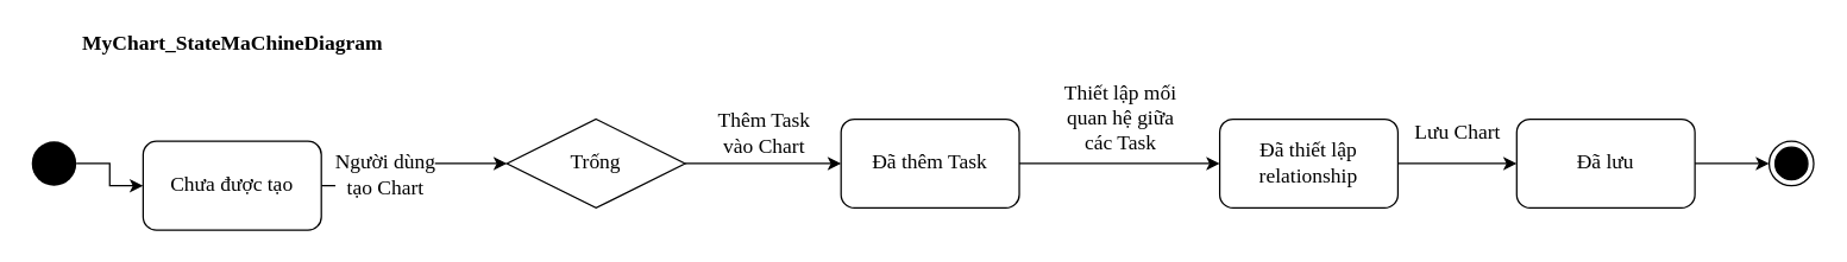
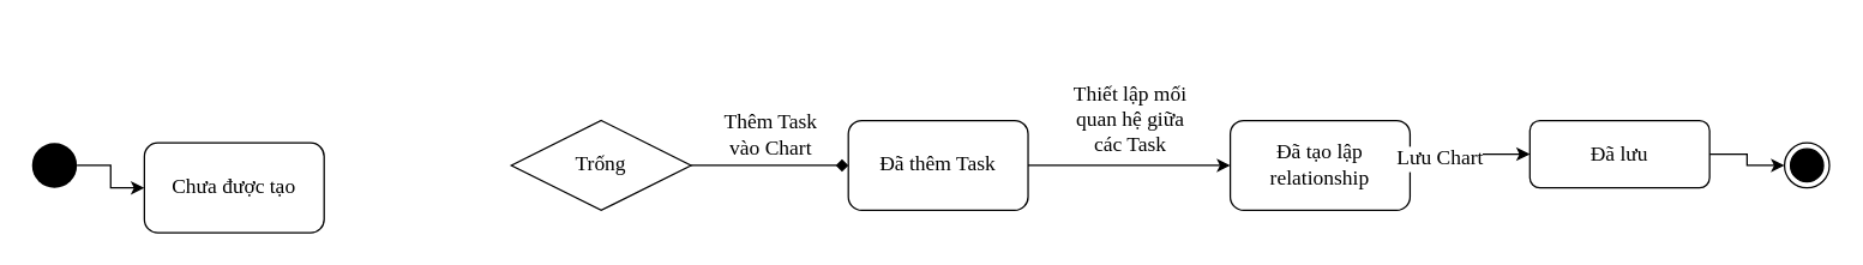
  <mxCell id="0" />
  <mxCell id="1" parent="0" />
- <mxCell id="2" value="Thêm Task&lt;br&gt;vào Chart" style="edgeStyle=orthogonalEdgeStyle;rounded=0;orthogonalLoop=1;jettySize=auto;html=1;exitX=1;exitY=0.5;exitDx=0;exitDy=0;fontSize=14;fontFamily=Verdana;" parent="1" source="8" target="3" edge="1"><mxGeometry y="20" relative="1" as="geometry"><mxPoint x="345" y="250" as="sourcePoint" /><mxPoint x="400" y="300" as="targetPoint" /><mxPoint as="offset" /></mxGeometry></mxCell>
+ <mxCell id="2" value="Thêm Task&lt;br&gt;vào Chart" style="edgeStyle=orthogonalEdgeStyle;rounded=0;orthogonalLoop=1;jettySize=auto;html=1;exitX=1;exitY=0.5;exitDx=0;exitDy=0;fontSize=14;fontFamily=Verdana;endArrow=diamond;" parent="1" source="8" target="3" edge="1"><mxGeometry y="20" relative="1" as="geometry"><mxPoint x="345" y="250" as="sourcePoint" /><mxPoint x="400" y="300" as="targetPoint" /><mxPoint as="offset" /></mxGeometry></mxCell>
  <mxCell id="3" value="Đã thêm Task" style="rounded=1;whiteSpace=wrap;html=1;fontSize=14;fontFamily=Verdana;" parent="1" vertex="1"><mxGeometry x="565" y="80" width="120" height="60" as="geometry" /></mxCell>
  <mxCell id="4" value="Thiết lập mối&lt;br&gt;quan hệ giữa&lt;br&gt;các Task" style="edgeStyle=orthogonalEdgeStyle;rounded=0;orthogonalLoop=1;jettySize=auto;html=1;exitX=1;exitY=0.5;exitDx=0;exitDy=0;fontSize=14;fontFamily=Verdana;" parent="1" source="3" target="5" edge="1"><mxGeometry y="30" relative="1" as="geometry"><mxPoint as="offset" /><mxPoint x="900" y="110" as="sourcePoint" /></mxGeometry></mxCell>
- <mxCell id="5" value="Đã thiết lập relationship" style="rounded=1;whiteSpace=wrap;html=1;fontSize=14;fontFamily=Verdana;" parent="1" vertex="1"><mxGeometry x="820" y="80" width="120" height="60" as="geometry" /></mxCell>
+ <mxCell id="5" value="Đã tạo lập relationship" style="rounded=1;whiteSpace=wrap;html=1;fontSize=14;fontFamily=Verdana;" parent="1" vertex="1"><mxGeometry x="820" y="80" width="120" height="60" as="geometry" /></mxCell>
  <mxCell id="6" value="Lưu Chart" style="edgeStyle=orthogonalEdgeStyle;rounded=0;orthogonalLoop=1;jettySize=auto;html=1;exitX=1;exitY=0.5;exitDx=0;exitDy=0;fontSize=14;fontFamily=Verdana;" parent="1" source="5" target="7" edge="1"><mxGeometry y="20" relative="1" as="geometry"><mxPoint x="370" y="790" as="targetPoint" /><mxPoint as="offset" /><mxPoint x="1380" y="110" as="sourcePoint" /></mxGeometry></mxCell>
- <mxCell id="7" value="Đã lưu" style="rounded=1;whiteSpace=wrap;html=1;fontSize=14;fontFamily=Verdana;" parent="1" vertex="1"><mxGeometry x="1020" y="80" width="120" height="60" as="geometry" /></mxCell>
+ <mxCell id="7" value="Đã lưu" style="rounded=1;whiteSpace=wrap;html=1;fontSize=14;fontFamily=Verdana;" parent="1" vertex="1"><mxGeometry x="1020" y="80" width="120" height="45" as="geometry" /></mxCell>
  <mxCell id="8" value="Trống" style="rhombus;whiteSpace=wrap;html=1;fontSize=14;fontFamily=Verdana;" parent="1" vertex="1"><mxGeometry x="340" y="80" width="120" height="60" as="geometry" /></mxCell>
  <mxCell id="9" style="edgeStyle=orthogonalEdgeStyle;rounded=0;orthogonalLoop=1;jettySize=auto;html=1;fontSize=14;fontFamily=Verdana;" parent="1" source="7" target="10" edge="1"><mxGeometry relative="1" as="geometry"><mxPoint x="1340" y="110" as="sourcePoint" /></mxGeometry></mxCell>
  <mxCell id="10" value="" style="ellipse;html=1;shape=endState;fillColor=#000000;strokeColor=#000000;fontSize=14;fontFamily=Verdana;" parent="1" vertex="1"><mxGeometry x="1190" y="95" width="30" height="30" as="geometry" /></mxCell>
- <mxCell id="11" value="Người dùng&lt;br&gt;tạo Chart" style="edgeStyle=orthogonalEdgeStyle;rounded=0;orthogonalLoop=1;jettySize=auto;html=1;exitX=1;exitY=0.5;exitDx=0;exitDy=0;fontSize=14;fontFamily=Verdana;" parent="1" source="12" target="8" edge="1"><mxGeometry y="20" relative="1" as="geometry"><mxPoint as="offset" /></mxGeometry></mxCell>
  <mxCell id="12" value="Chưa được tạo" style="rounded=1;whiteSpace=wrap;html=1;fontSize=14;fontFamily=Verdana;" parent="1" vertex="1"><mxGeometry x="95" y="95" width="120" height="60" as="geometry" /></mxCell>
  <mxCell id="13" style="edgeStyle=orthogonalEdgeStyle;rounded=0;orthogonalLoop=1;jettySize=auto;html=1;fontSize=14;fontFamily=Verdana;" parent="1" source="14" target="12" edge="1"><mxGeometry relative="1" as="geometry" /></mxCell>
  <mxCell id="14" value="" style="ellipse;fillColor=#000000;strokeColor=none;fontSize=14;fontFamily=Verdana;" parent="1" vertex="1"><mxGeometry x="20" y="95" width="30" height="30" as="geometry" /></mxCell>
- <mxCell id="15" value="MyChart_StateMaChineDiagram" style="text;html=1;align=center;verticalAlign=middle;resizable=0;points=[];autosize=1;fontSize=14;fontFamily=Verdana;fontStyle=1" vertex="1" parent="1"><mxGeometry x="20" y="20" width="270" height="20" as="geometry" /></mxCell>
